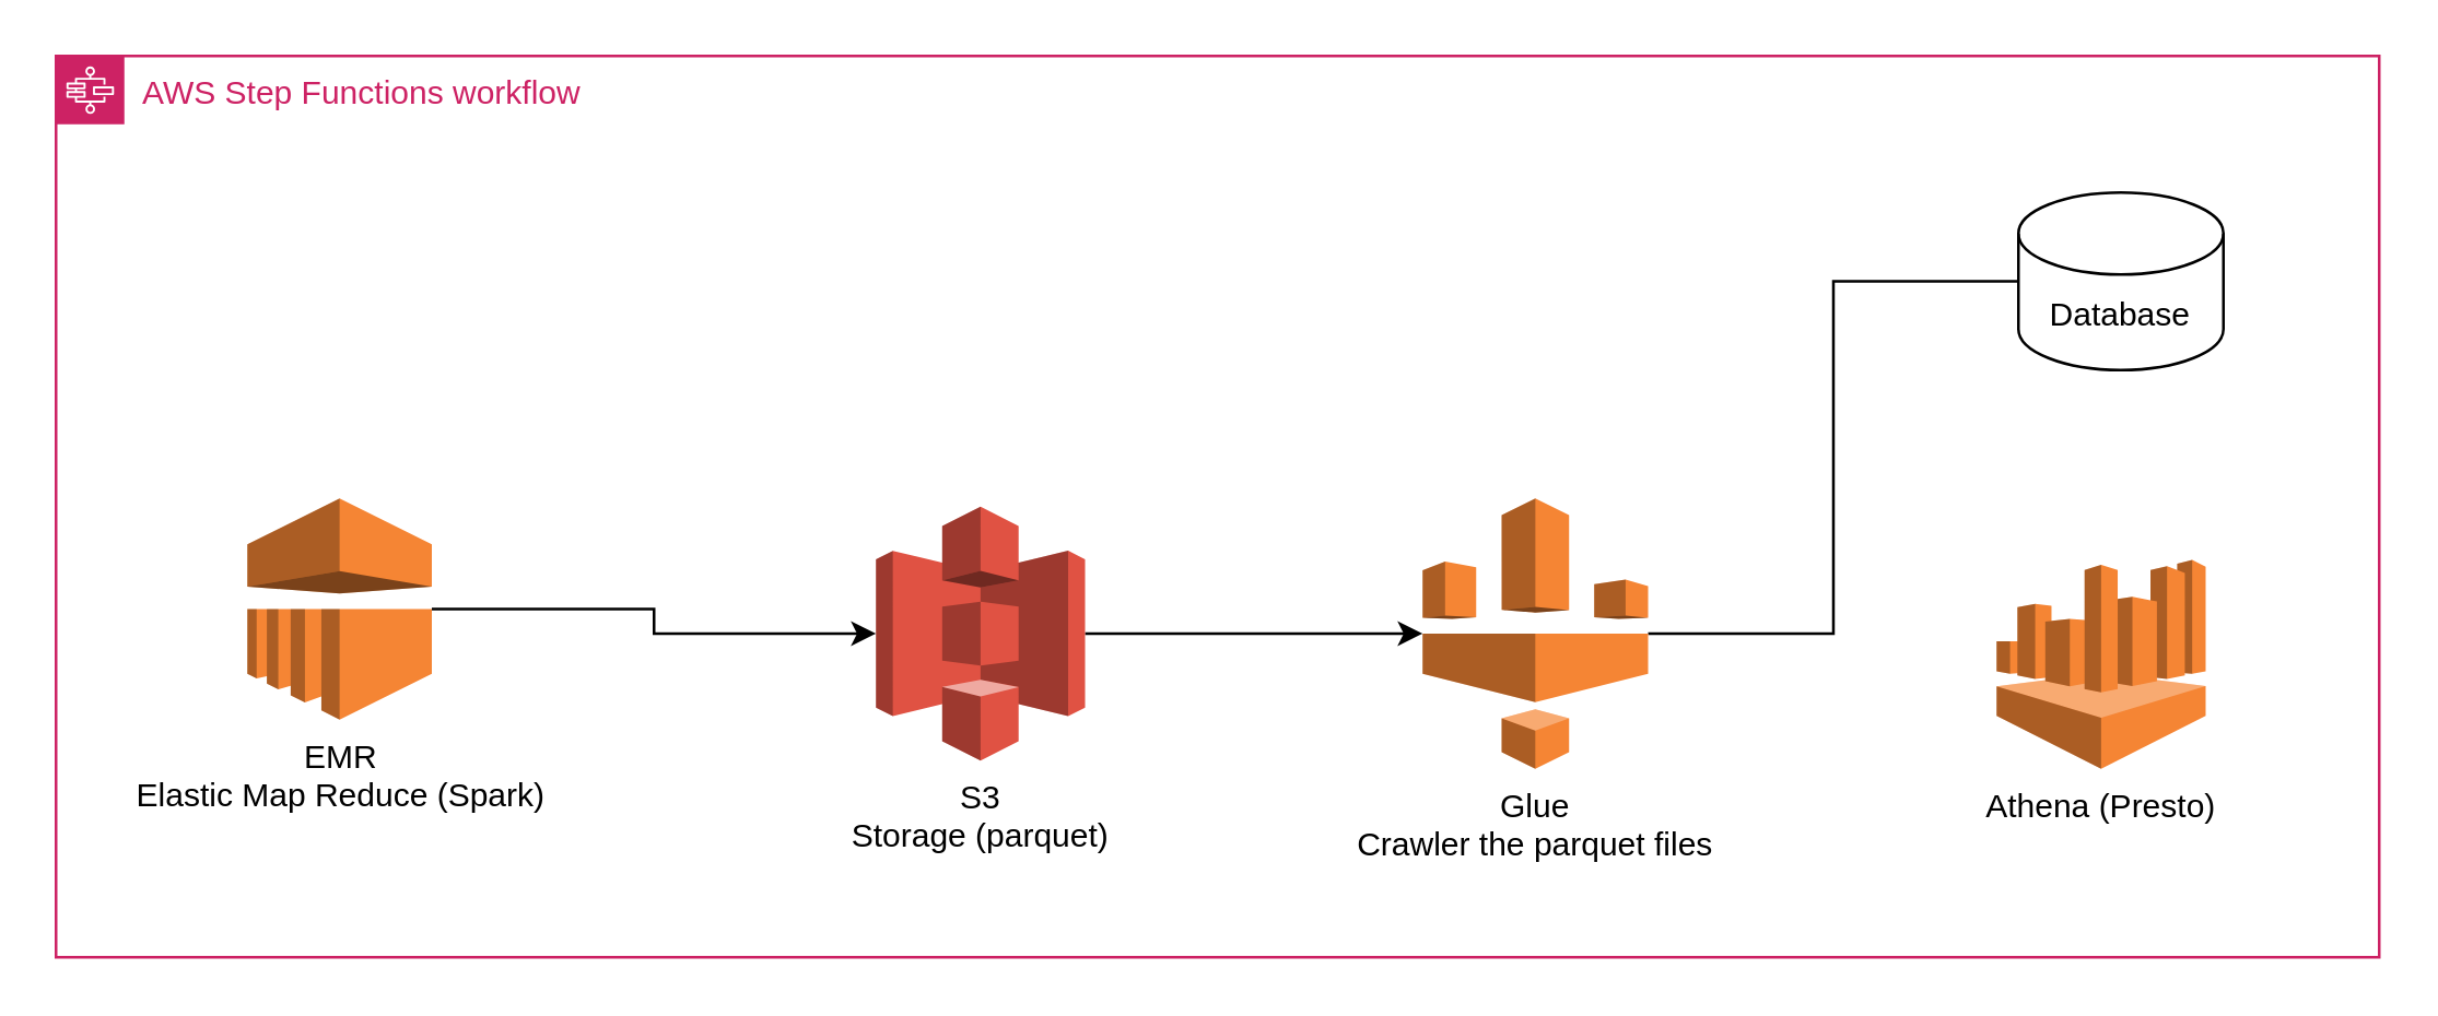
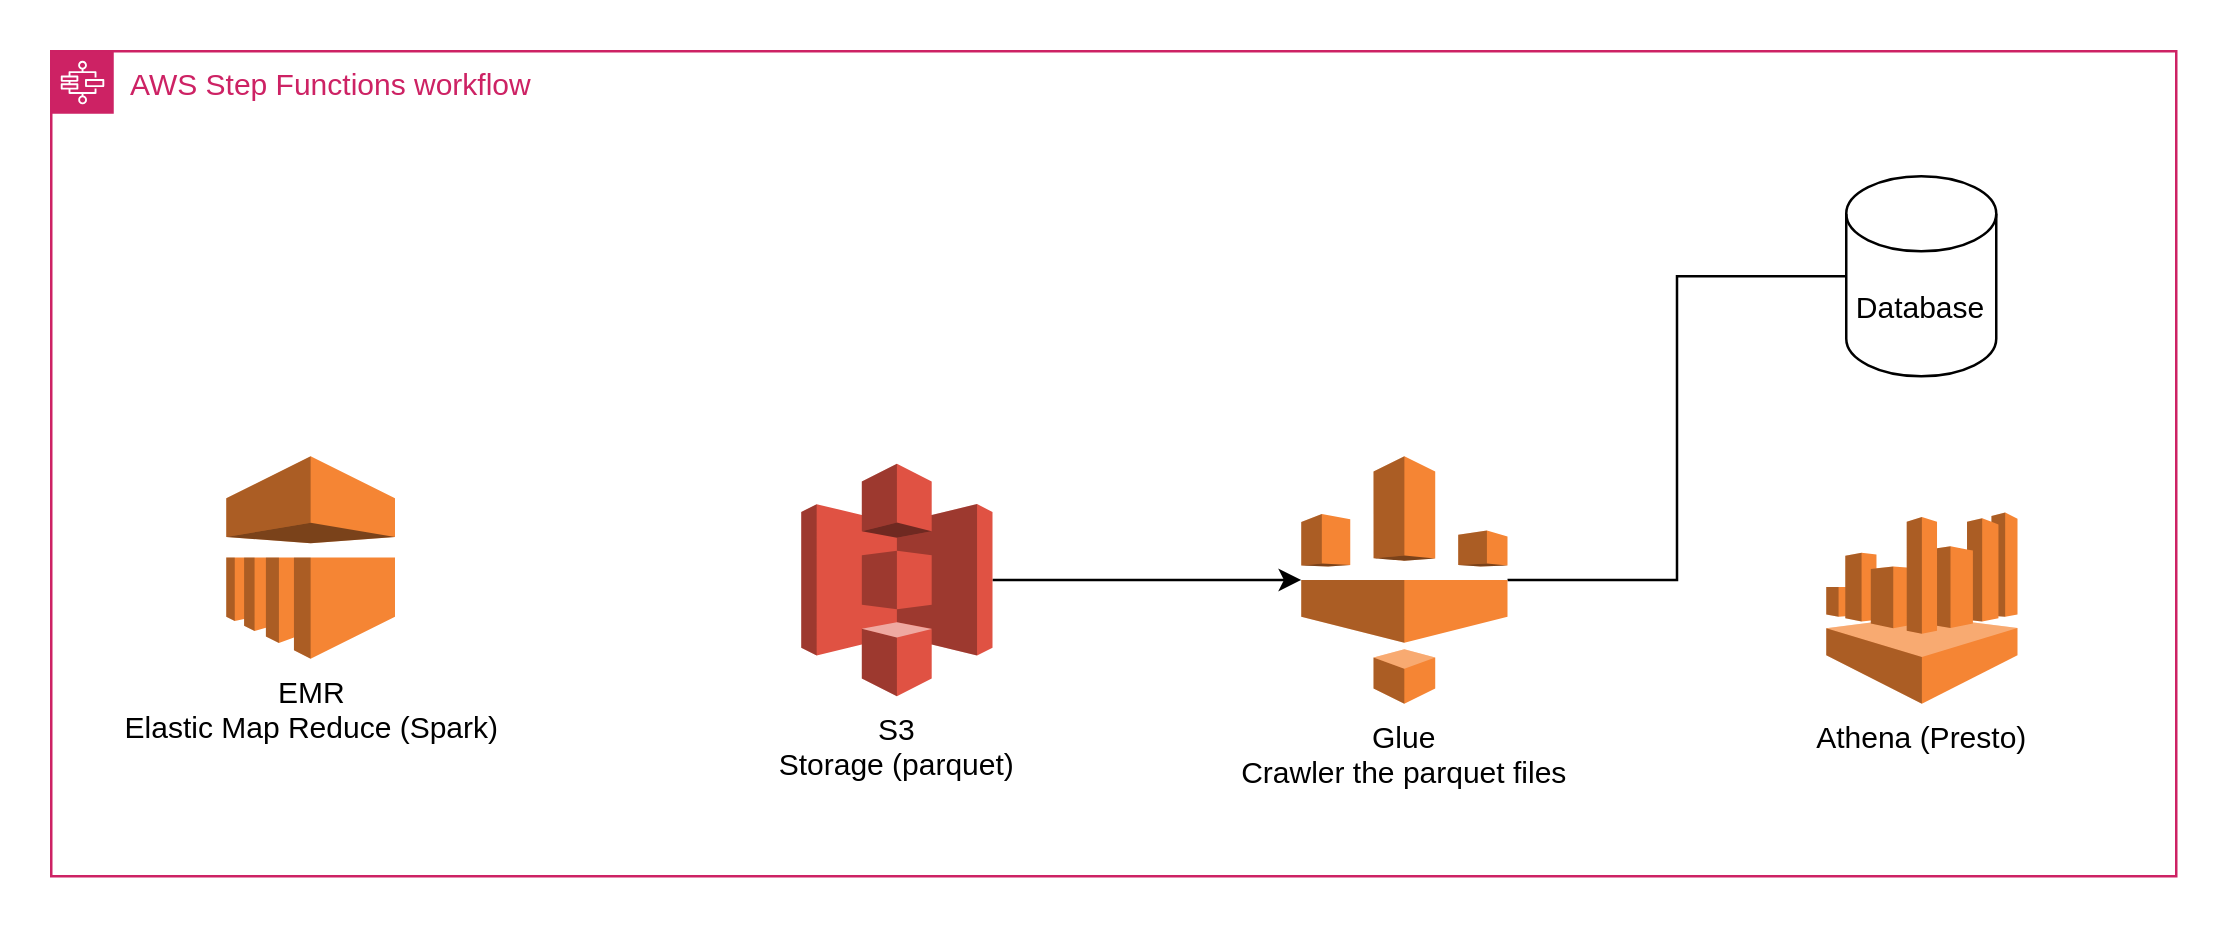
  <mxCell id="0" />
  <mxCell id="1" parent="0" />
  <mxCell id="2" value="AWS Step Functions workflow" style="points=[[0,0],[0.25,0],[0.5,0],[0.75,0],[1,0],[1,0.25],[1,0.5],[1,0.75],[1,1],[0.75,1],[0.5,1],[0.25,1],[0,1],[0,0.75],[0,0.5],[0,0.25]];outlineConnect=0;gradientColor=none;html=1;whiteSpace=wrap;fontSize=12;fontStyle=0;container=1;pointerEvents=0;collapsible=0;recursiveResize=0;shape=mxgraph.aws4.group;grIcon=mxgraph.aws4.group_aws_step_functions_workflow;strokeColor=#CD2264;fillColor=none;verticalAlign=top;align=left;spacingLeft=30;fontColor=#CD2264;dashed=0;" vertex="1" parent="1"><mxGeometry x="20" y="20" width="850" height="330" as="geometry" /></mxCell>
- <mxCell id="3" style="edgeStyle=orthogonalEdgeStyle;rounded=0;orthogonalLoop=1;jettySize=auto;html=1;" edge="1" parent="2" source="4" target="6"><mxGeometry relative="1" as="geometry" /></mxCell>
  <mxCell id="4" value="EMR&lt;br&gt;Elastic Map Reduce (Spark)&lt;br&gt;" style="outlineConnect=0;dashed=0;verticalLabelPosition=bottom;verticalAlign=top;align=center;html=1;shape=mxgraph.aws3.emr;fillColor=#F58534;gradientColor=none;" vertex="1" parent="2"><mxGeometry x="70" y="162" width="67.5" height="81" as="geometry" /></mxCell>
  <mxCell id="5" style="edgeStyle=orthogonalEdgeStyle;rounded=0;orthogonalLoop=1;jettySize=auto;html=1;exitX=1;exitY=0.5;exitDx=0;exitDy=0;exitPerimeter=0;" edge="1" parent="2" source="6" target="9"><mxGeometry relative="1" as="geometry" /></mxCell>
  <mxCell id="6" value="S3&lt;br&gt;Storage (parquet)" style="outlineConnect=0;dashed=0;verticalLabelPosition=bottom;verticalAlign=top;align=center;html=1;shape=mxgraph.aws3.s3;fillColor=#E05243;gradientColor=none;" vertex="1" parent="2"><mxGeometry x="300" y="165" width="76.5" height="93" as="geometry" /></mxCell>
  <mxCell id="7" value="Athena (Presto)" style="outlineConnect=0;dashed=0;verticalLabelPosition=bottom;verticalAlign=top;align=center;html=1;shape=mxgraph.aws3.athena;fillColor=#F58534;gradientColor=none;" vertex="1" parent="2"><mxGeometry x="710" y="184.5" width="76.5" height="76.5" as="geometry" /></mxCell>
  <mxCell id="8" style="edgeStyle=orthogonalEdgeStyle;rounded=0;orthogonalLoop=1;jettySize=auto;html=1;entryX=0;entryY=0.5;entryDx=0;entryDy=0;entryPerimeter=0;endArrow=none;" edge="1" parent="2" source="9" target="10"><mxGeometry relative="1" as="geometry" /></mxCell>
  <mxCell id="9" value="Glue&lt;br&gt;Crawler the parquet files &lt;br&gt;" style="outlineConnect=0;dashed=0;verticalLabelPosition=bottom;verticalAlign=top;align=center;html=1;shape=mxgraph.aws3.glue;fillColor=#F58534;gradientColor=none;" vertex="1" parent="2"><mxGeometry x="500" y="162" width="82.5" height="99" as="geometry" /></mxCell>
- <mxCell id="10" value="Database" style="shape=cylinder3;whiteSpace=wrap;html=1;boundedLbl=1;backgroundOutline=1;size=15;" vertex="1" parent="2"><mxGeometry x="718" y="50" width="75" height="65" as="geometry" /></mxCell>
+ <mxCell id="10" value="Database" style="shape=cylinder3;whiteSpace=wrap;html=1;boundedLbl=1;backgroundOutline=1;size=15;" vertex="1" parent="2"><mxGeometry x="718" y="50" width="60" height="80" as="geometry" /></mxCell>
